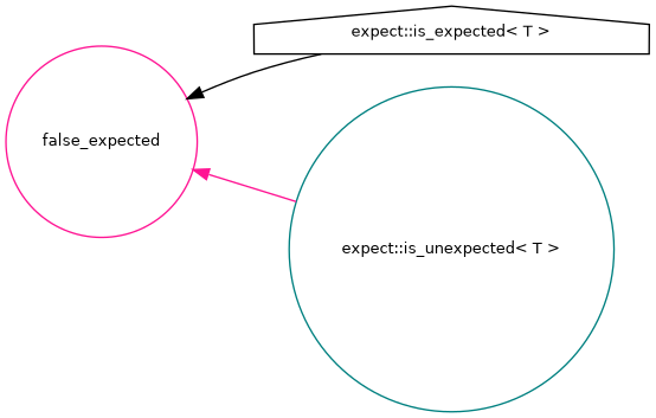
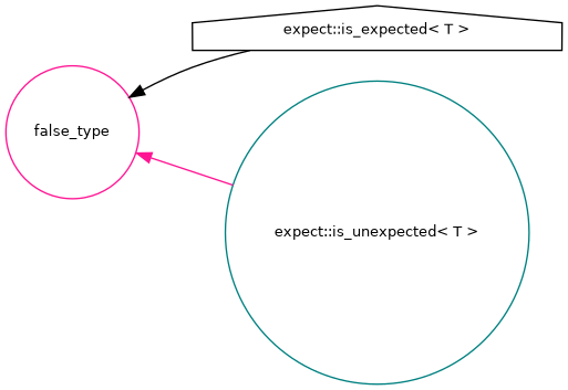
  digraph {
    rankdir=LR
    node [fillcolor=white fontname=Helvetica fontsize=10 shape=circle style=filled]
    edge [dir=back fontname=Helvetica fontsize=10 labelfontname=Helvetica labelfontsize=10 style=solid]
-   n1 [color=deeppink height=0.2 label=false_expected width=0.4]
+   n1 [color=deeppink height=0.2 label=false_type width=0.4]
    n2 [color=black height=0.2 label="expect::is_expected\< T \>" shape=house width=0.4]
    n3 [color=teal height=0.2 label="expect::is_unexpected\< T \>" width=0.4]
    n1 -> n2 [color=black]
    n1 -> n3 [color=deeppink]
  }
